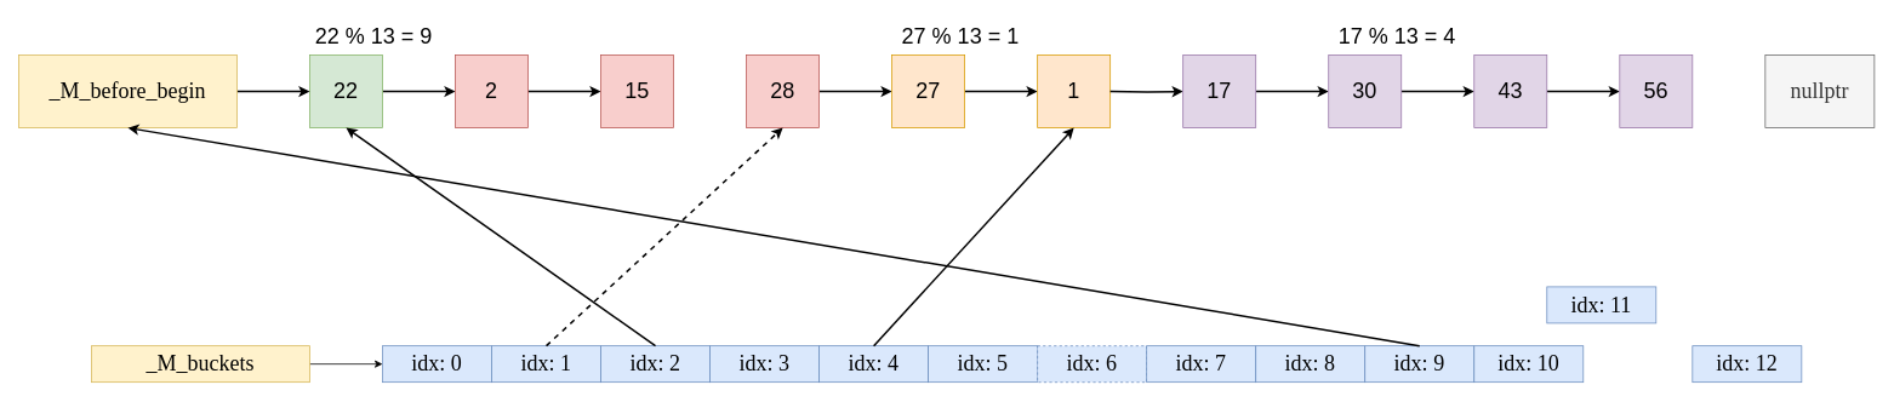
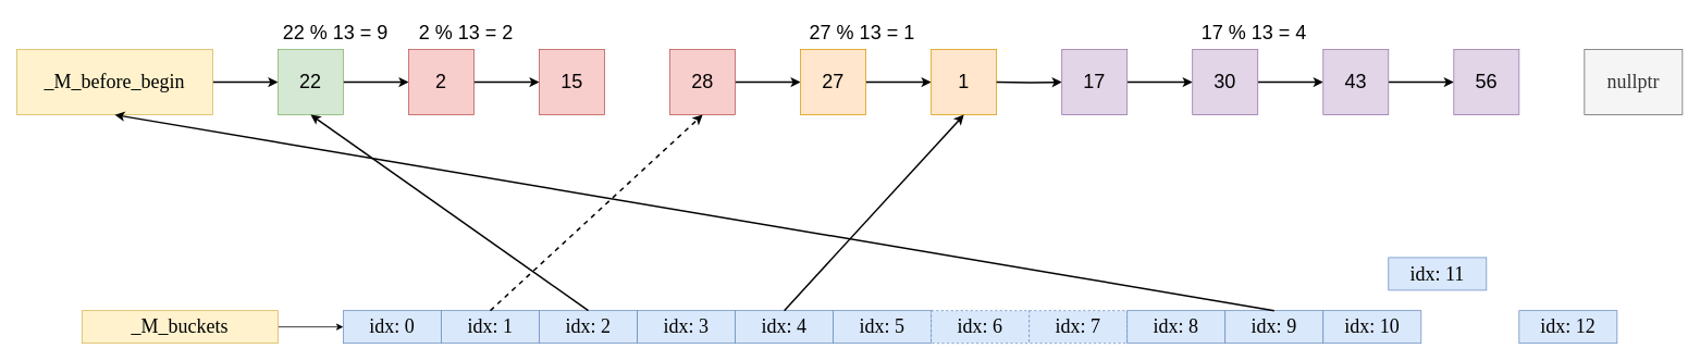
  <mxCell id="0" />
  <mxCell id="1" parent="0" />
  <mxCell id="2" value="&lt;span style=&quot;color: rgb(0, 0, 0); font-size: 24px;&quot;&gt;idx: 0&lt;/span&gt;" style="rounded=0;whiteSpace=wrap;html=1;fontFamily=Fira Code;fillColor=#dae8fc;strokeColor=#6c8ebf;" parent="1" vertex="1"><mxGeometry x="420" y="380" width="120" height="40" as="geometry" /></mxCell>
  <mxCell id="3" value="&lt;span style=&quot;color: rgb(0, 0, 0); font-size: 24px;&quot;&gt;idx: 1&lt;/span&gt;" style="rounded=0;whiteSpace=wrap;html=1;fontFamily=Fira Code;fillColor=#dae8fc;strokeColor=#6c8ebf;" parent="1" vertex="1"><mxGeometry x="540" y="380" width="120" height="40" as="geometry" /></mxCell>
  <mxCell id="4" value="&lt;span style=&quot;color: rgb(0, 0, 0); font-size: 24px;&quot;&gt;idx: 2&lt;/span&gt;" style="rounded=0;whiteSpace=wrap;html=1;fontFamily=Fira Code;fillColor=#dae8fc;strokeColor=#6c8ebf;" parent="1" vertex="1"><mxGeometry x="660" y="380" width="120" height="40" as="geometry" /></mxCell>
  <mxCell id="5" value="&lt;span style=&quot;color: rgb(0, 0, 0); font-size: 24px;&quot;&gt;idx: 3&lt;/span&gt;" style="rounded=0;whiteSpace=wrap;html=1;fontFamily=Fira Code;fillColor=#dae8fc;strokeColor=#6c8ebf;" parent="1" vertex="1"><mxGeometry x="780" y="380" width="120" height="40" as="geometry" /></mxCell>
  <mxCell id="6" value="&lt;span style=&quot;color: rgb(0, 0, 0); font-size: 24px;&quot;&gt;idx: 4&lt;/span&gt;" style="rounded=0;whiteSpace=wrap;html=1;fontFamily=Fira Code;fillColor=#dae8fc;strokeColor=#6c8ebf;" parent="1" vertex="1"><mxGeometry x="900" y="380" width="120" height="40" as="geometry" /></mxCell>
  <mxCell id="7" value="&lt;span style=&quot;color: rgb(0, 0, 0); font-size: 24px;&quot;&gt;idx: 5&lt;/span&gt;" style="rounded=0;whiteSpace=wrap;html=1;fontFamily=Fira Code;fillColor=#dae8fc;strokeColor=#6c8ebf;" parent="1" vertex="1"><mxGeometry x="1020" y="380" width="120" height="40" as="geometry" /></mxCell>
  <mxCell id="8" value="&lt;span style=&quot;color: rgb(0, 0, 0); font-size: 24px;&quot;&gt;idx: 6&lt;/span&gt;" style="rounded=0;whiteSpace=wrap;html=1;fontFamily=Fira Code;fillColor=#dae8fc;strokeColor=#6c8ebf;dashed=1;" parent="1" vertex="1"><mxGeometry x="1140" y="380" width="120" height="40" as="geometry" /></mxCell>
- <mxCell id="9" value="&lt;span style=&quot;color: rgb(0, 0, 0); font-size: 24px;&quot;&gt;idx: 7&lt;/span&gt;" style="rounded=0;whiteSpace=wrap;html=1;fontFamily=Fira Code;fillColor=#dae8fc;strokeColor=#6c8ebf;" parent="1" vertex="1"><mxGeometry x="1260" y="380" width="120" height="40" as="geometry" /></mxCell>
+ <mxCell id="9" value="&lt;span style=&quot;color: rgb(0, 0, 0); font-size: 24px;&quot;&gt;idx: 7&lt;/span&gt;" style="rounded=0;whiteSpace=wrap;html=1;fontFamily=Fira Code;fillColor=#dae8fc;strokeColor=#6c8ebf;dashed=1;" parent="1" vertex="1"><mxGeometry x="1260" y="380" width="120" height="40" as="geometry" /></mxCell>
  <mxCell id="10" value="&lt;span style=&quot;color: rgb(0, 0, 0); font-size: 24px;&quot;&gt;idx: 8&lt;/span&gt;" style="rounded=0;whiteSpace=wrap;html=1;fontFamily=Fira Code;fillColor=#dae8fc;strokeColor=#6c8ebf;" parent="1" vertex="1"><mxGeometry x="1380" y="380" width="120" height="40" as="geometry" /></mxCell>
  <mxCell id="11" value="&lt;span style=&quot;color: rgb(0, 0, 0); font-size: 24px;&quot;&gt;idx: 9&lt;/span&gt;" style="rounded=0;whiteSpace=wrap;html=1;fontFamily=Fira Code;fillColor=#dae8fc;strokeColor=#6c8ebf;" parent="1" vertex="1"><mxGeometry x="1500" y="380" width="120" height="40" as="geometry" /></mxCell>
  <mxCell id="12" value="&lt;span style=&quot;color: rgb(0, 0, 0); font-size: 24px;&quot;&gt;idx: 10&lt;/span&gt;" style="rounded=0;whiteSpace=wrap;html=1;fontFamily=Fira Code;fillColor=#dae8fc;strokeColor=#6c8ebf;" parent="1" vertex="1"><mxGeometry x="1620" y="380" width="120" height="40" as="geometry" /></mxCell>
  <mxCell id="13" value="&lt;span style=&quot;color: rgb(0, 0, 0); font-size: 24px;&quot;&gt;idx: 11&lt;/span&gt;" style="rounded=0;whiteSpace=wrap;html=1;fontFamily=Fira Code;fillColor=#dae8fc;strokeColor=#6c8ebf;" parent="1" vertex="1"><mxGeometry x="1700" y="315" width="120" height="40" as="geometry" /></mxCell>
  <mxCell id="14" value="&lt;span style=&quot;color: rgb(0, 0, 0); font-size: 24px;&quot;&gt;idx: 12&lt;/span&gt;" style="rounded=0;whiteSpace=wrap;html=1;fontFamily=Fira Code;fillColor=#dae8fc;strokeColor=#6c8ebf;" parent="1" vertex="1"><mxGeometry x="1860" y="380" width="120" height="40" as="geometry" /></mxCell>
  <mxCell id="15" style="edgeStyle=orthogonalEdgeStyle;rounded=0;orthogonalLoop=1;jettySize=auto;html=1;exitX=1;exitY=0.5;exitDx=0;exitDy=0;entryX=0;entryY=0.5;entryDx=0;entryDy=0;" parent="1" source="16" target="2" edge="1"><mxGeometry relative="1" as="geometry" /></mxCell>
  <mxCell id="16" value="_M_buckets" style="rounded=0;whiteSpace=wrap;html=1;fontSize=24;fontFamily=Fira Code;fillColor=#fff2cc;strokeColor=#d6b656;" parent="1" vertex="1"><mxGeometry y="380" width="240" height="40" as="geometry" x="100" /></mxCell>
  <mxCell id="17" value="" style="edgeStyle=orthogonalEdgeStyle;rounded=0;orthogonalLoop=1;jettySize=auto;html=1;strokeWidth=2;fillColor=#d5e8d4;strokeColor=#000000;" parent="1" source="18" target="20" edge="1"><mxGeometry relative="1" as="geometry" /></mxCell>
  <mxCell id="18" value="&lt;font style=&quot;font-size: 24px;&quot;&gt;22&lt;/font&gt;" style="rounded=0;whiteSpace=wrap;html=1;fillColor=#d5e8d4;strokeColor=#82b366;" parent="1" vertex="1"><mxGeometry x="340" y="60" width="80" height="80" as="geometry" /></mxCell>
  <mxCell id="19" value="" style="edgeStyle=orthogonalEdgeStyle;rounded=0;orthogonalLoop=1;jettySize=auto;html=1;strokeWidth=2;fillColor=#d5e8d4;strokeColor=#000000;" parent="1" source="20" target="21" edge="1"><mxGeometry relative="1" as="geometry" /></mxCell>
  <mxCell id="20" value="&lt;font style=&quot;font-size: 24px;&quot;&gt;2&lt;/font&gt;" style="rounded=0;whiteSpace=wrap;html=1;fillColor=#f8cecc;strokeColor=#b85450;" parent="1" vertex="1"><mxGeometry x="500" y="60" width="80" height="80" as="geometry" /></mxCell>
  <mxCell id="21" value="&lt;font style=&quot;font-size: 24px;&quot;&gt;15&lt;/font&gt;" style="rounded=0;whiteSpace=wrap;html=1;fillColor=#f8cecc;strokeColor=#b85450;" parent="1" vertex="1"><mxGeometry x="660" y="60" width="80" height="80" as="geometry" /></mxCell>
  <mxCell id="22" value="" style="edgeStyle=orthogonalEdgeStyle;rounded=0;orthogonalLoop=1;jettySize=auto;html=1;strokeWidth=2;fillColor=#d5e8d4;strokeColor=#000000;" parent="1" source="23" target="25" edge="1"><mxGeometry relative="1" as="geometry" /></mxCell>
  <mxCell id="23" value="&lt;font style=&quot;font-size: 24px;&quot;&gt;28&lt;/font&gt;" style="rounded=0;whiteSpace=wrap;html=1;fillColor=#f8cecc;strokeColor=#b85450;" parent="1" vertex="1"><mxGeometry x="820" y="60" width="80" height="80" as="geometry" /></mxCell>
  <mxCell id="24" value="" style="edgeStyle=orthogonalEdgeStyle;rounded=0;orthogonalLoop=1;jettySize=auto;html=1;strokeWidth=2;fillColor=#d5e8d4;strokeColor=#000000;" parent="1" source="25" target="26" edge="1"><mxGeometry relative="1" as="geometry" /></mxCell>
  <mxCell id="25" value="&lt;font style=&quot;font-size: 24px;&quot;&gt;27&lt;/font&gt;" style="rounded=0;whiteSpace=wrap;html=1;fillColor=#ffe6cc;strokeColor=#d79b00;" parent="1" vertex="1"><mxGeometry x="980" y="60" width="80" height="80" as="geometry" /></mxCell>
  <mxCell id="26" value="&lt;font style=&quot;font-size: 24px;&quot;&gt;1&lt;/font&gt;" style="rounded=0;whiteSpace=wrap;html=1;fillColor=#ffe6cc;strokeColor=#d79b00;" parent="1" vertex="1"><mxGeometry x="1140" y="60" width="80" height="80" as="geometry" /></mxCell>
  <mxCell id="27" value="" style="edgeStyle=orthogonalEdgeStyle;rounded=0;orthogonalLoop=1;jettySize=auto;html=1;strokeWidth=2;fillColor=#d5e8d4;strokeColor=#000000;" parent="1" target="29" edge="1"><mxGeometry relative="1" as="geometry"><mxPoint x="1220" y="100" as="sourcePoint" /></mxGeometry></mxCell>
  <mxCell id="28" value="" style="edgeStyle=orthogonalEdgeStyle;rounded=0;orthogonalLoop=1;jettySize=auto;html=1;strokeWidth=2;fillColor=#d5e8d4;strokeColor=#000000;" parent="1" source="29" target="31" edge="1"><mxGeometry relative="1" as="geometry" /></mxCell>
  <mxCell id="29" value="&lt;font style=&quot;font-size: 24px;&quot;&gt;17&lt;/font&gt;" style="rounded=0;whiteSpace=wrap;html=1;fillColor=#e1d5e7;strokeColor=#9673a6;" parent="1" vertex="1"><mxGeometry x="1300" y="60" width="80" height="80" as="geometry" /></mxCell>
  <mxCell id="30" value="" style="edgeStyle=orthogonalEdgeStyle;rounded=0;orthogonalLoop=1;jettySize=auto;html=1;strokeWidth=2;fillColor=#d5e8d4;strokeColor=#000000;" parent="1" source="31" target="33" edge="1"><mxGeometry relative="1" as="geometry" /></mxCell>
  <mxCell id="31" value="&lt;font style=&quot;font-size: 24px;&quot;&gt;30&lt;/font&gt;" style="rounded=0;whiteSpace=wrap;html=1;fillColor=#e1d5e7;strokeColor=#9673a6;" parent="1" vertex="1"><mxGeometry x="1460" y="60" width="80" height="80" as="geometry" /></mxCell>
  <mxCell id="32" style="edgeStyle=orthogonalEdgeStyle;rounded=0;orthogonalLoop=1;jettySize=auto;html=1;strokeWidth=2;" parent="1" source="33" target="45" edge="1"><mxGeometry relative="1" as="geometry" /></mxCell>
  <mxCell id="33" value="&lt;font style=&quot;font-size: 24px;&quot;&gt;43&lt;/font&gt;" style="rounded=0;whiteSpace=wrap;html=1;fillColor=#e1d5e7;strokeColor=#9673a6;" parent="1" vertex="1"><mxGeometry x="1620" y="60" width="80" height="80" as="geometry" /></mxCell>
  <mxCell id="34" value="" style="edgeStyle=orthogonalEdgeStyle;rounded=0;orthogonalLoop=1;jettySize=auto;html=1;strokeWidth=2;" parent="1" source="35" target="18" edge="1"><mxGeometry relative="1" as="geometry" /></mxCell>
  <mxCell id="35" value="_M_before_begin" style="rounded=0;whiteSpace=wrap;html=1;fontSize=24;fontFamily=Fira Code;fillColor=#fff2cc;strokeColor=#d6b656;" parent="1" vertex="1"><mxGeometry x="20" y="60" width="240" height="80" as="geometry" /></mxCell>
  <mxCell id="36" value="&lt;font style=&quot;font-size: 24px;&quot;&gt;nullptr&lt;/font&gt;" style="rounded=0;whiteSpace=wrap;html=1;fontFamily=Fira Code;fillColor=#f5f5f5;strokeColor=#666666;fontColor=#333333;" parent="1" vertex="1"><mxGeometry x="1940" y="60" width="120" height="80" as="geometry" /></mxCell>
  <mxCell id="37" value="" style="endArrow=classic;html=1;rounded=0;entryX=0.5;entryY=1;entryDx=0;entryDy=0;exitX=0.5;exitY=0;exitDx=0;exitDy=0;strokeWidth=2;" parent="1" source="11" target="35" edge="1"><mxGeometry width="50" height="50" relative="1" as="geometry"><mxPoint x="250" y="270" as="sourcePoint" /><mxPoint x="300" y="220" as="targetPoint" /></mxGeometry></mxCell>
  <mxCell id="38" value="" style="endArrow=classic;html=1;rounded=0;exitX=0.5;exitY=0;exitDx=0;exitDy=0;entryX=0.5;entryY=1;entryDx=0;entryDy=0;strokeWidth=2;" parent="1" source="4" target="18" edge="1"><mxGeometry width="50" height="50" relative="1" as="geometry"><mxPoint x="640" y="310" as="sourcePoint" /><mxPoint x="690" y="260" as="targetPoint" /></mxGeometry></mxCell>
+ <mxCell id="39" value="&lt;font style=&quot;font-size: 24px;&quot;&gt;2 % 13 = 2&lt;/font&gt;" style="text;html=1;align=center;verticalAlign=middle;resizable=0;points=[];autosize=1;strokeColor=none;fillColor=none;" parent="1" vertex="1"><mxGeometry x="500" y="20" width="140" height="40" as="geometry" /></mxCell>
  <mxCell id="40" value="&lt;font style=&quot;font-size: 24px;&quot;&gt;22 % 13 = 9&lt;/font&gt;" style="text;html=1;align=center;verticalAlign=middle;resizable=0;points=[];autosize=1;strokeColor=none;fillColor=none;" parent="1" vertex="1"><mxGeometry x="335" y="20" width="150" height="40" as="geometry" /></mxCell>
  <mxCell id="41" value="&lt;font style=&quot;font-size: 24px;&quot;&gt;27 % 13 = 1&lt;/font&gt;" style="text;html=1;align=center;verticalAlign=middle;resizable=0;points=[];autosize=1;strokeColor=none;fillColor=none;" parent="1" vertex="1"><mxGeometry x="980" y="20" width="150" height="40" as="geometry" /></mxCell>
  <mxCell id="42" value="" style="endArrow=classic;html=1;rounded=0;exitX=0.5;exitY=0;exitDx=0;exitDy=0;entryX=0.5;entryY=1;entryDx=0;entryDy=0;strokeWidth=2;dashed=1;" parent="1" source="3" target="23" edge="1"><mxGeometry width="50" height="50" relative="1" as="geometry"><mxPoint x="1230" y="450" as="sourcePoint" /><mxPoint x="890" y="210" as="targetPoint" /></mxGeometry></mxCell>
  <mxCell id="43" value="&lt;font style=&quot;font-size: 24px;&quot;&gt;17 % 13 = 4&lt;/font&gt;" style="text;html=1;align=center;verticalAlign=middle;resizable=0;points=[];autosize=1;strokeColor=none;fillColor=none;" parent="1" vertex="1"><mxGeometry x="1460" y="20" width="150" height="40" as="geometry" /></mxCell>
  <mxCell id="44" value="" style="endArrow=classic;html=1;rounded=0;exitX=0.5;exitY=0;exitDx=0;exitDy=0;entryX=0.5;entryY=1;entryDx=0;entryDy=0;strokeWidth=2;" parent="1" source="6" edge="1" target="26"><mxGeometry width="50" height="50" relative="1" as="geometry"><mxPoint x="970" y="440" as="sourcePoint" /><mxPoint x="1340" y="140" as="targetPoint" /></mxGeometry></mxCell>
  <mxCell id="45" value="&lt;span style=&quot;font-size: 24px;&quot;&gt;56&lt;/span&gt;" style="rounded=0;whiteSpace=wrap;html=1;fillColor=#e1d5e7;strokeColor=#9673a6;" parent="1" vertex="1"><mxGeometry x="1780" y="60" width="80" height="80" as="geometry" /></mxCell>
